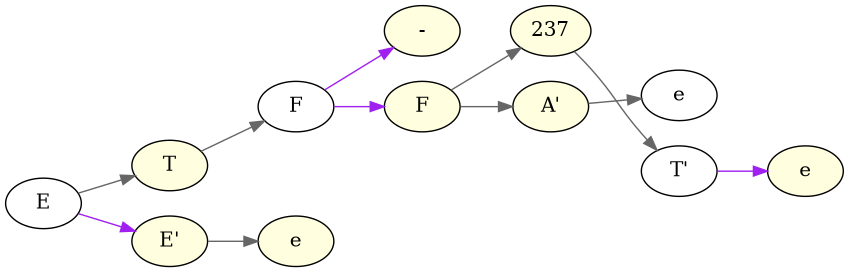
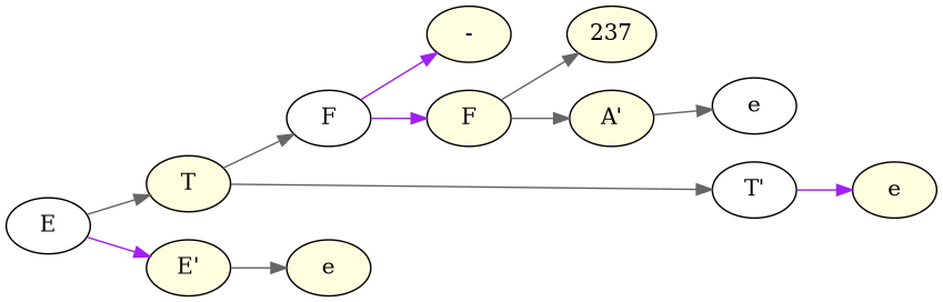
  digraph {
    ordering=out
    rankdir=LR
    node [fillcolor=lightyellow style=filled]
    edge [color=gray40]
    n1 [fillcolor=white label=E]
    n2 [label=T]
    n3 [label="E'"]
    n4 [fillcolor=white label=F]
    n5 [fillcolor=white label="T'"]
    n6 [label=e]
    n7 [label="-"]
    n8 [label=F]
    n9 [label=e]
    n10 [label=237]
    n11 [label="A'"]
    n12 [fillcolor=white label=e]
    n1 -> n2
    n1 -> n3 [color=purple]
    n2 -> n4
-   n10 -> n5
+   n2 -> n5
    n3 -> n6
    n4 -> n7 [color=purple]
    n4 -> n8 [color=purple]
    n5 -> n9 [color=purple]
    n8 -> n10
    n8 -> n11
    n11 -> n12
  }
